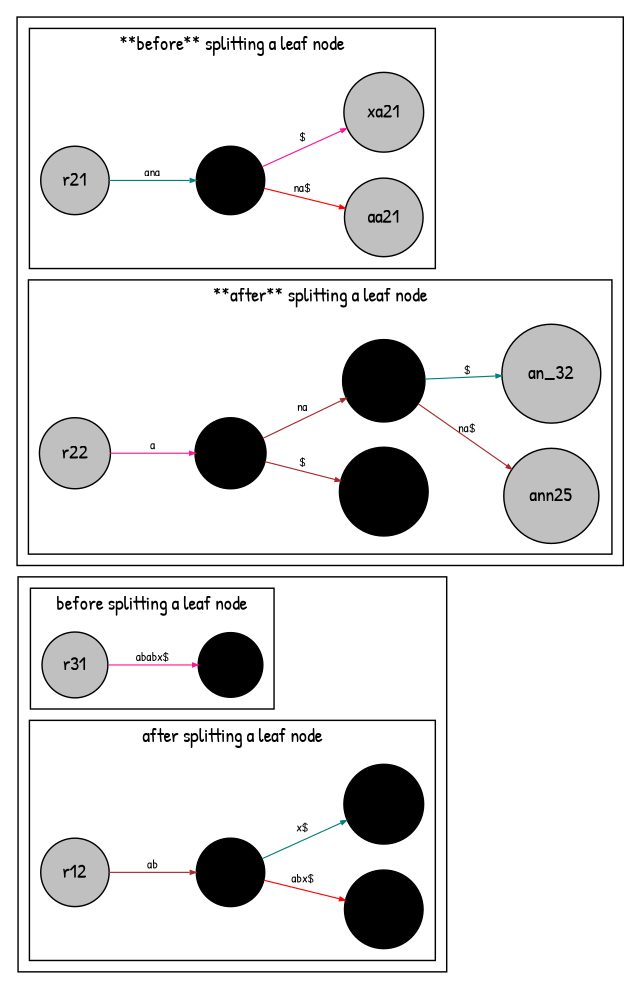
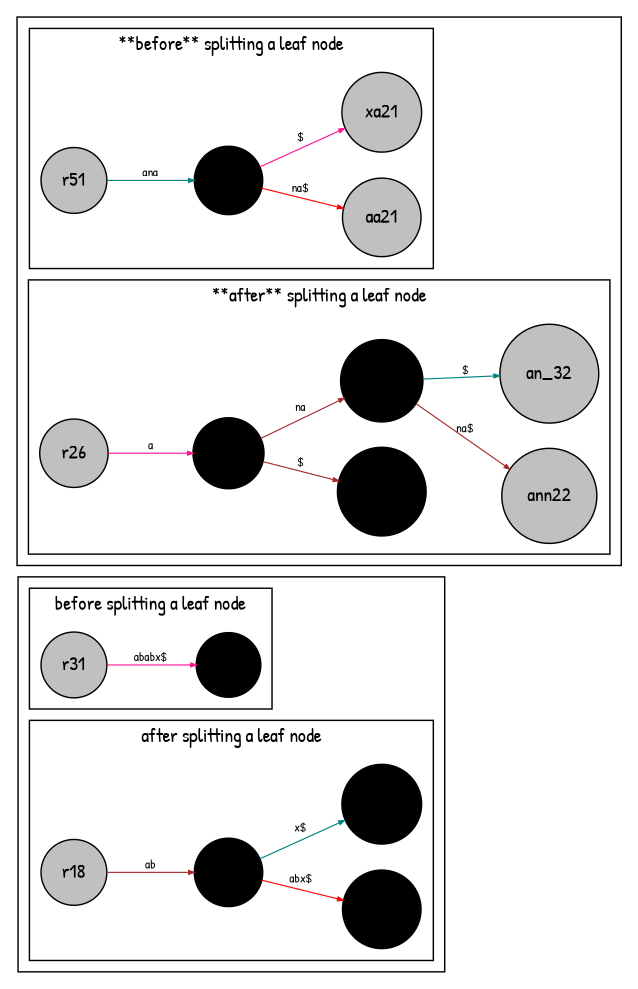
  digraph {
    fontname="Patrick Hand"
    rankdir=LR
    node [fillcolor=gray fontname="Patrick Hand" shape=circle style=filled]
    edge [arrowsize=0.4 color=brown fontname="Patrick Hand" fontsize=9 penwidth=0.8 style=solid]
    n1 [height=0.08 label=r31]
    a11 [fillcolor=black height=0.08]
-   r12 [height=0.08]
+   r12 [height=0.08 label=r18]
    a12 [fillcolor=black height=0.08]
    aa12 [fillcolor=black height=0.08]
    xa12 [fillcolor=black height=0.08]
-   r21 [height=0.08]
+   r21 [height=0.08 label=r51]
    a21 [fillcolor=black height=0.08]
    aa21 [height=0.08]
    xa21 [height=0.08]
-   r22 [height=0.08]
+   r22 [height=0.08 label=r26]
    a22 [fillcolor=black height=0.08]
-   ann22 [height=0.08 label=ann25]
+   ann22 [height=0.08]
    n14 [height=0.08 label=an_32]
    a_22 [fillcolor=black height=0.08]
    an22 [fillcolor=black height=0.08]
    subgraph cluster_1 {
      subgraph cluster_2 {
        label="before splitting a leaf node"
        n1
        a11
      }
      subgraph cluster_3 {
        label="after splitting a leaf node"
        r12
        a12
        aa12
        xa12
      }
    }
    subgraph cluster_4 {
      subgraph cluster_5 {
        label="**before** splitting a leaf node"
        r21
        a21
        aa21
        xa21
      }
      subgraph cluster_6 {
        label="**after** splitting a leaf node"
        r22
        a22
        ann22
        n14
        a_22
        an22
      }
    }
    n1 -> a11 [color=deeppink label="ababx$"]
    r12 -> a12 [label=ab]
    a12 -> aa12 [color=red label="abx$" style=bold]
    a12 -> xa12 [color=teal label="x$"]
    r21 -> a21 [color=teal label=ana style=bold]
    a21 -> aa21 [color=red label="na$"]
    a21 -> xa21 [color=deeppink label="$" style=bold]
    r22 -> a22 [color=deeppink label=a]
    a22 -> a_22 [label="$"]
    a22 -> an22 [label=na style=bold]
    an22 -> ann22 [label="na$"]
    an22 -> n14 [color=teal label="$" style=bold]
  }
